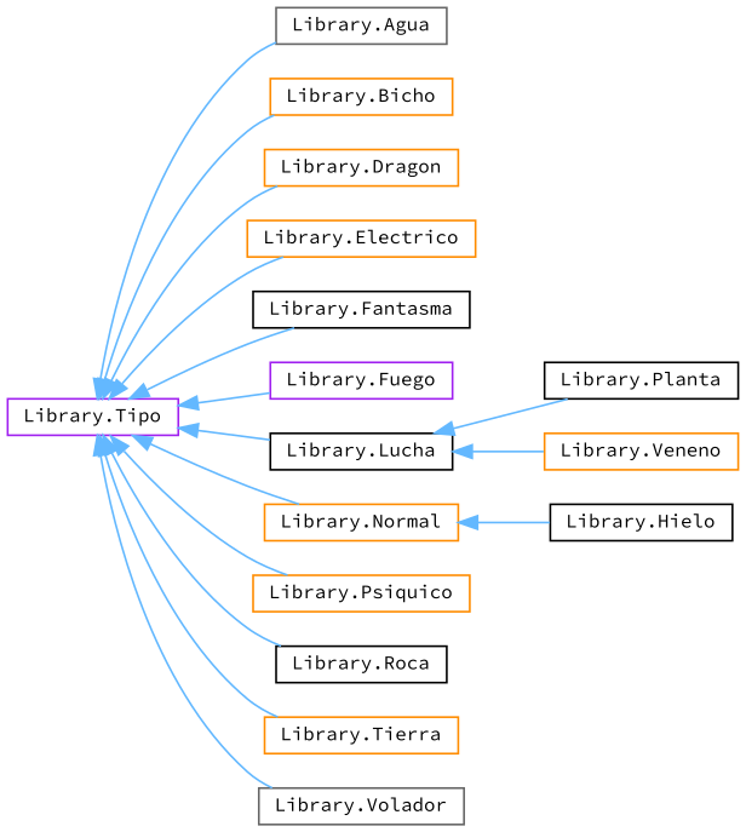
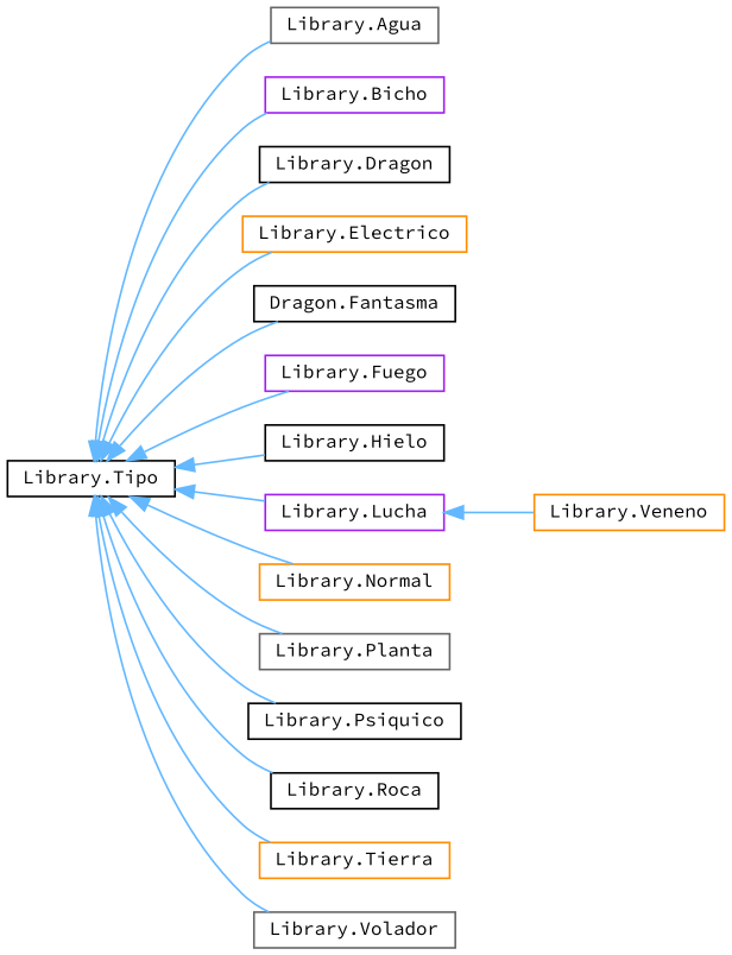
  digraph {
    fontname="Source Code Pro"
    rankdir=LR
    node [color=darkorange fillcolor=white fontname="Source Code Pro" fontsize=10 shape=box style=filled]
    edge [color=steelblue1 dir=back fontname="Source Code Pro" fontsize=10 labelfontname=Helvetica labelfontsize=10 style=solid]
-   n1 [color=purple height=0.2 label="Library.Tipo" width=0.4]
+   n1 [color=black height=0.2 label="Library.Tipo" width=0.4]
    n2 [color=gray40 height=0.2 label="Library.Agua" width=0.4]
-   n3 [height=0.2 label="Library.Bicho" width=0.4]
-   n4 [height=0.2 label="Library.Dragon" width=0.4]
+   n3 [color=purple height=0.2 label="Library.Bicho" width=0.4]
+   n4 [color=black height=0.2 label="Library.Dragon" width=0.4]
    n5 [height=0.2 label="Library.Electrico" width=0.4]
-   n6 [color=black height=0.2 label="Library.Fantasma" width=0.4]
+   n6 [color=black height=0.2 label="Dragon.Fantasma" width=0.4]
    n7 [color=purple height=0.2 label="Library.Fuego" width=0.4]
    n8 [color=black height=0.2 label="Library.Hielo" width=0.4]
-   n9 [color=black height=0.2 label="Library.Lucha" width=0.4]
+   n9 [color=purple height=0.2 label="Library.Lucha" width=0.4]
    n10 [height=0.2 label="Library.Normal" width=0.4]
-   n11 [color=black height=0.2 label="Library.Planta" width=0.4]
-   n12 [height=0.2 label="Library.Psiquico" width=0.4]
+   n11 [color=gray40 height=0.2 label="Library.Planta" width=0.4]
+   n12 [color=black height=0.2 label="Library.Psiquico" width=0.4]
    n13 [color=black height=0.2 label="Library.Roca" width=0.4]
    n14 [height=0.2 label="Library.Tierra" width=0.4]
    n15 [color=gray40 height=0.2 label="Library.Volador" width=0.4]
    n16 [height=0.2 label="Library.Veneno" width=0.4]
    n1 -> n2
    n1 -> n3
    n1 -> n4
    n1 -> n5
    n1 -> n6
    n1 -> n7
-   n10 -> n8
+   n1 -> n8
    n1 -> n9
    n1 -> n10
-   n9 -> n11
+   n1 -> n11
    n1 -> n12
    n1 -> n13
    n1 -> n14
    n1 -> n15
    n9 -> n16
  }
